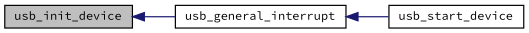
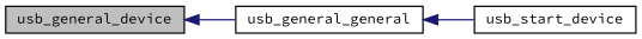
  digraph {
    fontname="Source Code Pro"
    rankdir=LR
    node [color=black fillcolor=white fontname="Source Code Pro" fontsize=10 shape=record style=filled]
    edge [color=midnightblue dir=back fontname="Source Code Pro" fontsize=10 labelfontname="FreeSans.ttf" labelfontsize=10 style=solid]
-   n1 [fillcolor=grey75 fontcolor=black height=0.2 label=usb_init_device width=0.4]
-   n2 [height=0.2 label=usb_general_interrupt width=0.4]
+   n1 [fillcolor=grey75 fontcolor=black height=0.2 label=usb_general_device width=0.4]
+   n2 [height=0.2 label=usb_general_general width=0.4]
    n3 [height=0.2 label=usb_start_device width=0.4]
    n1 -> n2
    n2 -> n3
  }
